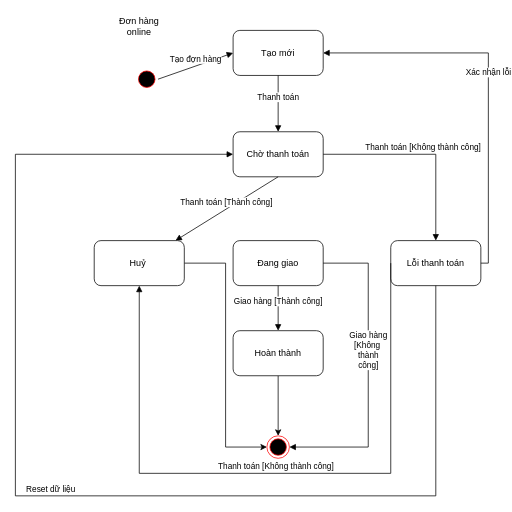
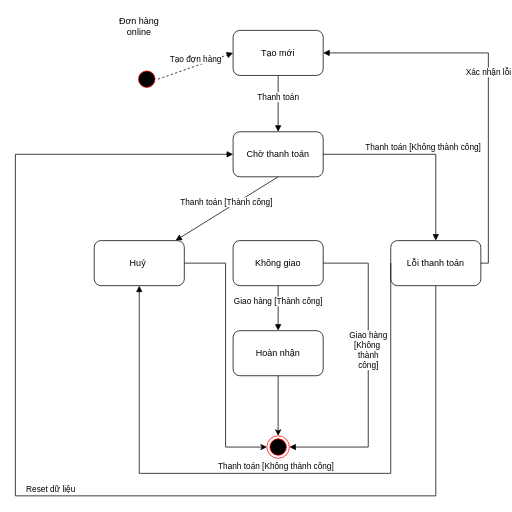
  <mxCell id="0" />
  <mxCell id="1" parent="0" />
  <mxCell id="2" value="" style="ellipse;html=1;shape=endState;fillColor=#000000;strokeColor=#ff0000;" vertex="1" parent="1"><mxGeometry x="355" y="580" width="30" height="30" as="geometry" /></mxCell>
  <mxCell id="3" value="Bắt&amp;nbsp;" style="ellipse;html=1;shape=startState;fillColor=#000000;strokeColor=#ff0000;" vertex="1" parent="1"><mxGeometry x="180" y="90" width="30" height="30" as="geometry" /></mxCell>
  <mxCell id="4" value="Tạo mới" style="rounded=1;whiteSpace=wrap;html=1;" vertex="1" parent="1"><mxGeometry x="310" y="40" width="120" height="60" as="geometry" /></mxCell>
- <mxCell id="5" value="Tạo đợn hàng" style="html=1;verticalAlign=bottom;endArrow=block;curved=0;rounded=0;exitX=1;exitY=0.5;exitDx=0;exitDy=0;entryX=0;entryY=0.5;entryDx=0;entryDy=0;" edge="1" parent="1" source="3" target="4"><mxGeometry width="80" relative="1" as="geometry"><mxPoint x="330" y="335" as="sourcePoint" /><mxPoint x="410" y="335" as="targetPoint" /></mxGeometry></mxCell>
+ <mxCell id="5" value="Tạo đợn hàng" style="html=1;verticalAlign=bottom;endArrow=block;curved=0;rounded=0;exitX=1;exitY=0.5;exitDx=0;exitDy=0;entryX=0;entryY=0.5;entryDx=0;entryDy=0;dashed=1;" edge="1" parent="1" source="3" target="4"><mxGeometry width="80" relative="1" as="geometry"><mxPoint x="330" y="335" as="sourcePoint" /><mxPoint x="410" y="335" as="targetPoint" /></mxGeometry></mxCell>
  <mxCell id="6" value="Thanh toán" style="html=1;verticalAlign=bottom;endArrow=block;curved=0;rounded=0;exitX=0.5;exitY=1;exitDx=0;exitDy=0;" edge="1" parent="1" source="4" target="7"><mxGeometry width="80" relative="1" as="geometry"><mxPoint x="330" y="345" as="sourcePoint" /><mxPoint x="370" y="205" as="targetPoint" /></mxGeometry></mxCell>
  <mxCell id="7" value="Chờ thanh toán" style="rounded=1;whiteSpace=wrap;html=1;" vertex="1" parent="1"><mxGeometry x="310" y="175" width="120" height="60" as="geometry" /></mxCell>
  <mxCell id="8" value="Thanh toán [Thành công]" style="html=1;verticalAlign=bottom;endArrow=block;curved=0;rounded=0;exitX=0.5;exitY=1;exitDx=0;exitDy=0;" edge="1" parent="1" source="7" target="19"><mxGeometry width="80" relative="1" as="geometry"><mxPoint x="330" y="215" as="sourcePoint" /><mxPoint x="370" y="315" as="targetPoint" /><mxPoint as="offset" /></mxGeometry></mxCell>
  <mxCell id="9" value="Đơn hàng online" style="text;html=1;whiteSpace=wrap;strokeColor=none;fillColor=none;align=center;verticalAlign=middle;rounded=0;" vertex="1" parent="1"><mxGeometry x="155" y="20" width="60" height="30" as="geometry" /></mxCell>
- <mxCell id="10" value="Đang giao" style="rounded=1;whiteSpace=wrap;html=1;" vertex="1" parent="1"><mxGeometry x="310" y="320" width="120" height="60" as="geometry" /></mxCell>
+ <mxCell id="10" value="Không giao" style="rounded=1;whiteSpace=wrap;html=1;" vertex="1" parent="1"><mxGeometry x="310" y="320" width="120" height="60" as="geometry" /></mxCell>
  <mxCell id="11" value="Lỗi thanh toán" style="rounded=1;whiteSpace=wrap;html=1;" vertex="1" parent="1"><mxGeometry x="520" y="320" width="120" height="60" as="geometry" /></mxCell>
  <mxCell id="12" value="Thanh toán [Không thành công]" style="html=1;verticalAlign=bottom;endArrow=block;rounded=0;exitX=1;exitY=0.5;exitDx=0;exitDy=0;entryX=0.5;entryY=0;entryDx=0;entryDy=0;edgeStyle=orthogonalEdgeStyle;" edge="1" parent="1" source="7" target="11"><mxGeometry width="80" relative="1" as="geometry"><mxPoint x="430" y="280" as="sourcePoint" /><mxPoint x="430" y="365" as="targetPoint" /><mxPoint as="offset" /></mxGeometry></mxCell>
  <mxCell id="13" value="Xác nhận lỗi" style="html=1;verticalAlign=bottom;endArrow=block;rounded=0;exitX=1;exitY=0.5;exitDx=0;exitDy=0;entryX=1;entryY=0.5;entryDx=0;entryDy=0;edgeStyle=orthogonalEdgeStyle;" edge="1" parent="1" source="11" target="4"><mxGeometry width="80" relative="1" as="geometry"><mxPoint x="580" y="290" as="sourcePoint" /><mxPoint x="690" y="405" as="targetPoint" /><mxPoint as="offset" /><Array as="points"><mxPoint x="650" y="350" /><mxPoint x="650" y="70" /></Array></mxGeometry></mxCell>
  <mxCell id="14" value="Reset dữ liệu" style="html=1;verticalAlign=bottom;endArrow=block;rounded=0;exitX=0.5;exitY=1;exitDx=0;exitDy=0;entryX=0;entryY=0.5;entryDx=0;entryDy=0;edgeStyle=orthogonalEdgeStyle;" edge="1" parent="1" source="11" target="7"><mxGeometry width="80" relative="1" as="geometry"><mxPoint x="700" y="580" as="sourcePoint" /><mxPoint x="490" y="300" as="targetPoint" /><mxPoint as="offset" /><Array as="points"><mxPoint x="580" y="660" /><mxPoint x="20" y="660" /><mxPoint x="20" y="205" /></Array></mxGeometry></mxCell>
  <mxCell id="15" style="edgeStyle=orthogonalEdgeStyle;rounded=0;orthogonalLoop=1;jettySize=auto;html=1;entryX=0.5;entryY=0;entryDx=0;entryDy=0;" edge="1" parent="1" source="16" target="2"><mxGeometry relative="1" as="geometry" /></mxCell>
- <mxCell id="16" value="Hoàn thành" style="rounded=1;whiteSpace=wrap;html=1;" vertex="1" parent="1"><mxGeometry x="310" y="440" width="120" height="60" as="geometry" /></mxCell>
+ <mxCell id="16" value="Hoàn nhận" style="rounded=1;whiteSpace=wrap;html=1;" vertex="1" parent="1"><mxGeometry x="310" y="440" width="120" height="60" as="geometry" /></mxCell>
  <mxCell id="17" value="Giao hàng [Thành công]" style="html=1;verticalAlign=bottom;endArrow=block;curved=0;rounded=0;exitX=0.5;exitY=1;exitDx=0;exitDy=0;entryX=0.5;entryY=0;entryDx=0;entryDy=0;" edge="1" parent="1" source="10" target="16"><mxGeometry width="80" relative="1" as="geometry"><mxPoint x="440" y="330" as="sourcePoint" /><mxPoint x="440" y="415" as="targetPoint" /><mxPoint as="offset" /></mxGeometry></mxCell>
  <mxCell id="18" style="edgeStyle=orthogonalEdgeStyle;rounded=0;orthogonalLoop=1;jettySize=auto;html=1;entryX=0;entryY=0.5;entryDx=0;entryDy=0;" edge="1" parent="1" source="19" target="2"><mxGeometry relative="1" as="geometry" /></mxCell>
  <mxCell id="19" value="Huỷ&amp;nbsp;" style="rounded=1;whiteSpace=wrap;html=1;" vertex="1" parent="1"><mxGeometry x="125" y="320" width="120" height="60" as="geometry" /></mxCell>
  <mxCell id="20" value="Thanh toán [Không thành công]" style="html=1;verticalAlign=bottom;endArrow=block;rounded=0;exitX=0;exitY=0.5;exitDx=0;exitDy=0;entryX=0.5;entryY=1;entryDx=0;entryDy=0;edgeStyle=orthogonalEdgeStyle;" edge="1" parent="1" source="11" target="19"><mxGeometry width="80" relative="1" as="geometry"><mxPoint x="450" y="300" as="sourcePoint" /><mxPoint x="600" y="415" as="targetPoint" /><mxPoint as="offset" /><Array as="points"><mxPoint x="520" y="630" /><mxPoint x="185" y="630" /></Array></mxGeometry></mxCell>
  <mxCell id="21" value="Giao hàng&lt;div&gt;[Không&amp;nbsp;&lt;/div&gt;&lt;div&gt;thành&lt;/div&gt;&lt;div&gt;công]&lt;/div&gt;" style="html=1;verticalAlign=bottom;endArrow=block;curved=0;rounded=0;exitX=1;exitY=0.5;exitDx=0;exitDy=0;entryX=1;entryY=0.5;entryDx=0;entryDy=0;" edge="1" parent="1" source="10" target="2"><mxGeometry width="80" relative="1" as="geometry"><mxPoint x="480" y="420" as="sourcePoint" /><mxPoint x="480" y="480" as="targetPoint" /><mxPoint as="offset" /><Array as="points"><mxPoint x="490" y="350" /><mxPoint x="490" y="595" /></Array></mxGeometry></mxCell>
